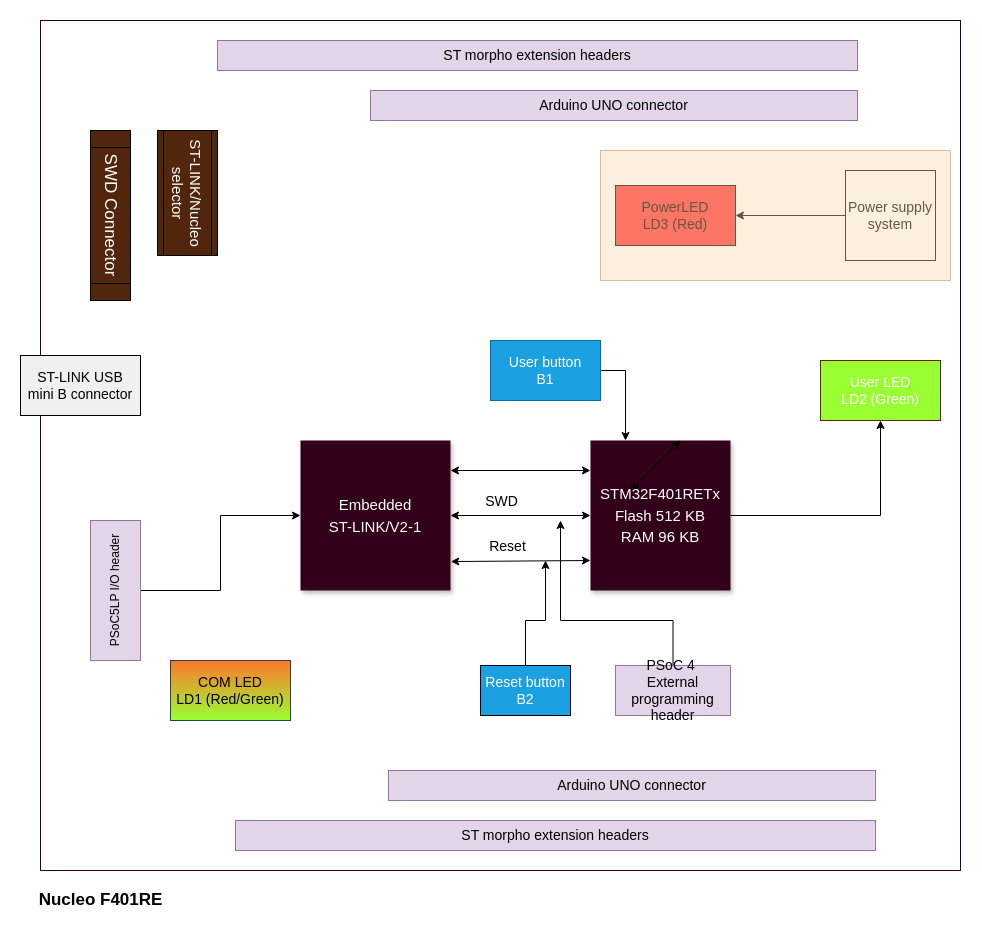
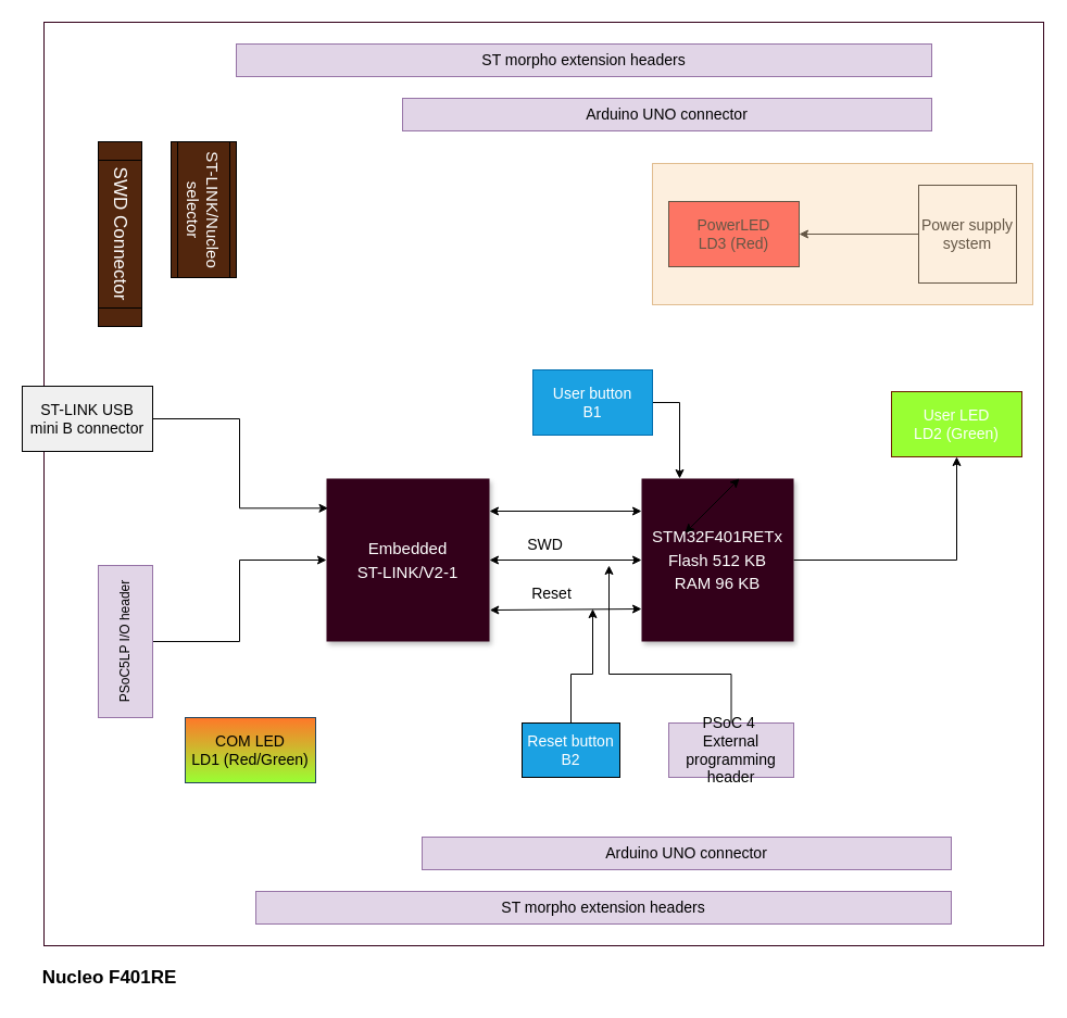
  <mxCell id="0" style=";html=1;" />
  <mxCell id="1" style=";html=1;" parent="0" />
  <mxCell id="2" value="" style="rounded=0;whiteSpace=wrap;html=1;fontSize=14;fontColor=#FFFFFF;strokeColor=#33001A;fillColor=#FFFFFF;" parent="1" vertex="1"><mxGeometry x="40" y="20" width="920" height="850" as="geometry" /></mxCell>
  <mxCell id="3" style="edgeStyle=orthogonalEdgeStyle;rounded=0;orthogonalLoop=1;jettySize=auto;html=1;" parent="1" source="4" target="9" edge="1"><mxGeometry relative="1" as="geometry" /></mxCell>
  <mxCell id="4" value="&lt;font color=&quot;#ffffff&quot; style=&quot;font-size: 15px&quot;&gt;&lt;font style=&quot;font-size: 15px&quot;&gt;STM32F401RETx&lt;br&gt;&lt;/font&gt;Flash 512 KB&lt;br&gt;RAM 96 KB&lt;br&gt;&lt;/font&gt;" style="whiteSpace=wrap;html=1;shadow=1;fontSize=18;fillColor=#33001A;strokeColor=none;" parent="1" vertex="1"><mxGeometry x="590" y="440" width="140" height="150" as="geometry" /></mxCell>
  <mxCell id="5" value="&lt;font color=&quot;#ffffff&quot;&gt;&lt;font style=&quot;font-size: 15px&quot;&gt;Embedded &lt;br&gt;ST-LINK/V2-1&lt;/font&gt;&lt;br&gt;&lt;/font&gt;" style="whiteSpace=wrap;html=1;shadow=1;fontSize=18;fillColor=#33001A;strokeColor=none;" parent="1" vertex="1"><mxGeometry x="300" y="440" width="150" height="150" as="geometry" /></mxCell>
  <mxCell id="6" value="" style="endArrow=classic;startArrow=classic;html=1;rounded=0;" parent="1" edge="1"><mxGeometry width="50" height="50" relative="1" as="geometry"><mxPoint x="630" y="490" as="sourcePoint" /><mxPoint x="680" y="440" as="targetPoint" /></mxGeometry></mxCell>
  <mxCell id="7" value="" style="endArrow=classic;startArrow=classic;html=1;rounded=0;exitX=1;exitY=0.5;exitDx=0;exitDy=0;entryX=0;entryY=0.5;entryDx=0;entryDy=0;" parent="1" source="5" target="4" edge="1"><mxGeometry width="50" height="50" relative="1" as="geometry"><mxPoint x="630" y="490" as="sourcePoint" /><mxPoint x="680" y="440" as="targetPoint" /></mxGeometry></mxCell>
  <mxCell id="8" value="SWD" style="edgeLabel;html=1;align=center;verticalAlign=middle;resizable=0;points=[];fontSize=14;" parent="7" vertex="1" connectable="0"><mxGeometry x="-0.257" relative="1" as="geometry"><mxPoint x="-2" y="-15" as="offset" /></mxGeometry></mxCell>
  <mxCell id="9" value="&lt;font style=&quot;font-size: 14px;&quot;&gt;User LED &lt;br style=&quot;font-size: 14px;&quot;&gt;LD2 (Green)&lt;/font&gt;" style="rounded=0;whiteSpace=wrap;html=1;fillColor=#99FF33;strokeColor=#6D1F00;fontColor=#ffffff;gradientColor=none;fontSize=14;" parent="1" vertex="1"><mxGeometry x="820" y="360" width="120" height="60" as="geometry" /></mxCell>
  <mxCell id="10" style="edgeStyle=orthogonalEdgeStyle;rounded=0;orthogonalLoop=1;jettySize=auto;html=1;" parent="1" source="11" edge="1"><mxGeometry relative="1" as="geometry"><mxPoint x="545" y="560" as="targetPoint" /><Array as="points"><mxPoint x="525" y="620" /><mxPoint x="545" y="620" /></Array></mxGeometry></mxCell>
  <mxCell id="11" value="&lt;font style=&quot;font-size: 14px;&quot;&gt;Reset button&lt;br style=&quot;font-size: 14px;&quot;&gt;B2&lt;/font&gt;" style="rounded=0;whiteSpace=wrap;html=1;fontSize=14;fillColor=#1ba1e2;fontColor=#FFFFFF;" parent="1" vertex="1"><mxGeometry x="480" y="665" width="90" height="50" as="geometry" /></mxCell>
+ <mxCell id="12" style="edgeStyle=orthogonalEdgeStyle;rounded=0;orthogonalLoop=1;jettySize=auto;html=1;exitX=1;exitY=0.5;exitDx=0;exitDy=0;entryX=0.01;entryY=0.182;entryDx=0;entryDy=0;entryPerimeter=0;" parent="1" source="13" target="5" edge="1"><mxGeometry relative="1" as="geometry"><Array as="points"><mxPoint x="220" y="385" /><mxPoint x="220" y="467" /></Array></mxGeometry></mxCell>
  <mxCell id="13" value="&lt;div style=&quot;font-size: 14px;&quot;&gt;ST-LINK USB&lt;/div&gt;&lt;div style=&quot;font-size: 14px;&quot;&gt;mini B connector&lt;/div&gt;" style="rounded=0;whiteSpace=wrap;html=1;fillColor=#F0F0F0;fontSize=14;" parent="1" vertex="1"><mxGeometry x="20" y="355" width="120" height="60" as="geometry" /></mxCell>
  <mxCell id="14" value="" style="endArrow=classic;startArrow=classic;html=1;rounded=0;exitX=1.002;exitY=0.807;exitDx=0;exitDy=0;entryX=0;entryY=0.5;entryDx=0;entryDy=0;exitPerimeter=0;" parent="1" source="5" edge="1"><mxGeometry width="50" height="50" relative="1" as="geometry"><mxPoint x="500" y="560" as="sourcePoint" /><mxPoint x="590" y="560" as="targetPoint" /></mxGeometry></mxCell>
  <mxCell id="15" style="edgeStyle=orthogonalEdgeStyle;rounded=0;orthogonalLoop=1;jettySize=auto;html=1;entryX=0.25;entryY=0;entryDx=0;entryDy=0;fontSize=14;exitX=1;exitY=0.5;exitDx=0;exitDy=0;" parent="1" source="16" target="4" edge="1"><mxGeometry relative="1" as="geometry" /></mxCell>
  <mxCell id="16" value="&lt;font style=&quot;font-size: 14px;&quot;&gt;User button&lt;br style=&quot;font-size: 14px;&quot;&gt;B1&lt;/font&gt;" style="rounded=0;whiteSpace=wrap;html=1;fillColor=#1ba1e2;strokeColor=#006EAF;fontSize=14;fontColor=#ffffff;" parent="1" vertex="1"><mxGeometry x="490" y="340" width="110" height="60" as="geometry" /></mxCell>
  <mxCell id="17" value="" style="endArrow=classic;startArrow=classic;html=1;rounded=0;exitX=1;exitY=0.2;exitDx=0;exitDy=0;entryX=0;entryY=0.5;entryDx=0;entryDy=0;exitPerimeter=0;" parent="1" source="5" edge="1"><mxGeometry width="50" height="50" relative="1" as="geometry"><mxPoint x="500" y="470" as="sourcePoint" /><mxPoint x="590" y="470" as="targetPoint" /></mxGeometry></mxCell>
  <mxCell id="18" value="&lt;font style=&quot;font-size: 14px&quot;&gt;COM LED&lt;br&gt;LD1 (Red/Green)&lt;/font&gt;" style="rounded=0;whiteSpace=wrap;html=1;fillColor=#FF7729;strokeColor=#23445d;gradientColor=#99FF33;" parent="1" vertex="1"><mxGeometry x="170" y="660" width="120" height="60" as="geometry" /></mxCell>
  <mxCell id="19" value="&lt;font style=&quot;font-size: 14px;&quot;&gt;ST morpho extension headers&lt;/font&gt;" style="rounded=0;whiteSpace=wrap;html=1;fillColor=#e1d5e7;strokeColor=#9673a6;fontSize=14;" parent="1" vertex="1"><mxGeometry x="217" y="40" width="640" height="30" as="geometry" /></mxCell>
  <mxCell id="20" value="&lt;font style=&quot;font-size: 14px;&quot;&gt;Arduino UNO connector&lt;/font&gt;" style="rounded=0;whiteSpace=wrap;html=1;fillColor=#e1d5e7;strokeColor=#9673a6;fontSize=14;" parent="1" vertex="1"><mxGeometry x="388" y="770" width="487" height="30" as="geometry" /></mxCell>
  <mxCell id="21" style="edgeStyle=orthogonalEdgeStyle;rounded=0;orthogonalLoop=1;jettySize=auto;html=1;entryX=0;entryY=0.5;entryDx=0;entryDy=0;" parent="1" source="22" target="5" edge="1"><mxGeometry relative="1" as="geometry" /></mxCell>
  <mxCell id="22" value="PSoC5LP I/O header" style="rounded=0;whiteSpace=wrap;html=1;horizontal=0;fillColor=#e1d5e7;strokeColor=#9673a6;" parent="1" vertex="1"><mxGeometry x="90" y="520" width="50" height="140" as="geometry" /></mxCell>
  <mxCell id="23" style="edgeStyle=orthogonalEdgeStyle;rounded=0;orthogonalLoop=1;jettySize=auto;html=1;exitX=0.5;exitY=0;exitDx=0;exitDy=0;" parent="1" source="24" edge="1"><mxGeometry relative="1" as="geometry"><mxPoint x="560" y="520" as="targetPoint" /><Array as="points"><mxPoint x="673" y="620" /><mxPoint x="560" y="620" /></Array></mxGeometry></mxCell>
  <mxCell id="24" value="PSoC 4&amp;nbsp;&lt;br style=&quot;font-size: 14px;&quot;&gt;External programming header" style="rounded=0;whiteSpace=wrap;html=1;fillColor=#e1d5e7;strokeColor=#9673a6;fontSize=14;" parent="1" vertex="1"><mxGeometry x="615" y="665" width="115" height="50" as="geometry" /></mxCell>
  <mxCell id="25" style="edgeStyle=orthogonalEdgeStyle;rounded=0;orthogonalLoop=1;jettySize=auto;html=1;entryX=1;entryY=0.5;entryDx=0;entryDy=0;" parent="1" source="26" target="27" edge="1"><mxGeometry relative="1" as="geometry" /></mxCell>
  <mxCell id="26" value="&lt;font style=&quot;font-size: 14px&quot;&gt;Power supply system&lt;/font&gt;" style="whiteSpace=wrap;html=1;aspect=fixed;" parent="1" vertex="1"><mxGeometry x="845" y="170" width="90" height="90" as="geometry" /></mxCell>
  <mxCell id="27" value="&lt;font style=&quot;font-size: 14px&quot;&gt;PowerLED&lt;br&gt;LD3 (Red)&lt;/font&gt;" style="rounded=0;whiteSpace=wrap;html=1;fillColor=#FF3333;" parent="1" vertex="1"><mxGeometry x="615" y="185" width="120" height="60" as="geometry" /></mxCell>
  <mxCell id="28" value="" style="rounded=0;whiteSpace=wrap;html=1;fillColor=#fad7ac;strokeColor=#b46504;gradientColor=none;opacity=40;" parent="1" vertex="1"><mxGeometry x="600" y="150" width="350" height="130" as="geometry" /></mxCell>
  <mxCell id="29" value="Nucleo F401RE&lt;br style=&quot;font-size: 17px;&quot;&gt;" style="text;html=1;align=center;verticalAlign=middle;resizable=0;points=[];autosize=1;strokeColor=none;fillColor=none;fontSize=17;fontStyle=1" parent="1" vertex="1"><mxGeometry x="30" y="885" width="140" height="30" as="geometry" /></mxCell>
  <mxCell id="30" value="&lt;font style=&quot;font-size: 14px;&quot;&gt;ST morpho extension headers&lt;/font&gt;" style="rounded=0;whiteSpace=wrap;html=1;fillColor=#e1d5e7;strokeColor=#9673a6;fontSize=14;" parent="1" vertex="1"><mxGeometry x="235" y="820" width="640" height="30" as="geometry" /></mxCell>
  <mxCell id="31" value="&lt;font style=&quot;font-size: 14px;&quot;&gt;Arduino UNO connector&lt;/font&gt;" style="rounded=0;whiteSpace=wrap;html=1;fillColor=#e1d5e7;strokeColor=#9673a6;fontSize=14;" parent="1" vertex="1"><mxGeometry x="370" y="90" width="487" height="30" as="geometry" /></mxCell>
  <mxCell id="32" value="Reset" style="edgeLabel;html=1;align=center;verticalAlign=middle;resizable=0;points=[];fontSize=14;" parent="1" vertex="1" connectable="0"><mxGeometry x="520" y="500" as="geometry"><mxPoint x="-14" y="45" as="offset" /></mxGeometry></mxCell>
  <mxCell id="33" value="&lt;font style=&quot;font-size: 17px&quot;&gt;SWD Connector&lt;/font&gt;" style="shape=process;whiteSpace=wrap;html=1;backgroundOutline=1;fontSize=16;fillColor=#52260D;gradientColor=none;rotation=90;fontColor=#FFFFFF;horizontal=1;verticalAlign=middle;" parent="1" vertex="1"><mxGeometry x="25" y="195" width="170" height="40" as="geometry" /></mxCell>
  <mxCell id="34" value="&lt;div style=&quot;font-size: 15px&quot;&gt;&lt;div&gt;ST-LINK/Nucleo&lt;/div&gt;&lt;div&gt;selector&lt;/div&gt;&lt;/div&gt;" style="shape=process;whiteSpace=wrap;html=1;backgroundOutline=1;fontSize=15;fontColor=#FFFFFF;fillColor=#52260D;gradientColor=none;rotation=-180;horizontal=0;" parent="1" vertex="1"><mxGeometry x="157" y="130" width="60" height="125" as="geometry" /></mxCell>
